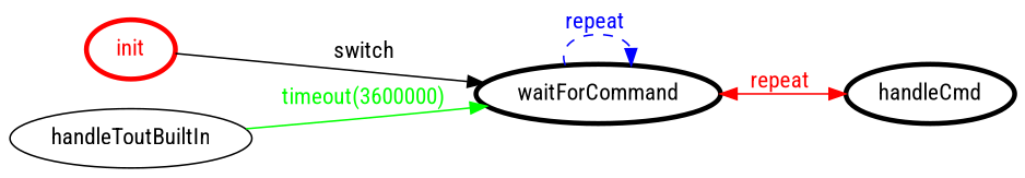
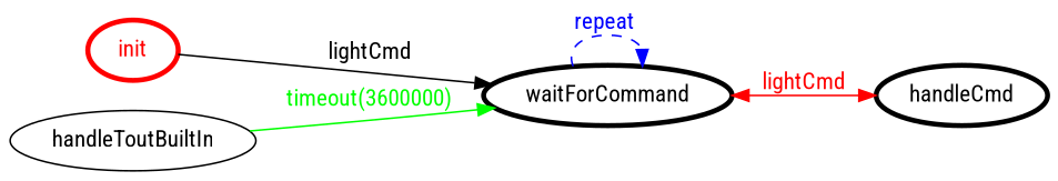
  digraph {
    fontname="Roboto Condensed"
    rankdir=LR
    node [color=black fontcolor=black fontname="Roboto Condensed" penwidth=3]
    edge [fontname="Roboto Condensed"]
    init [color=red fontcolor=red]
    waitForCommand
    handleCmd
    handleToutBuiltIn [color="" fontcolor="" penwidth=""]
-   init -> waitForCommand [color=black fontcolor=black label=switch]
+   init -> waitForCommand [color=black fontcolor=black label=lightCmd]
    waitForCommand -> waitForCommand [color=blue fontcolor=blue label="repeat " style=dashed]
-   waitForCommand -> handleCmd [color=red dir=both fontcolor=red label="repeat "]
+   waitForCommand -> handleCmd [color=red dir=both fontcolor=red label=lightCmd]
    handleToutBuiltIn -> waitForCommand [color=green fontcolor=green label="timeout(3600000)"]
  }
